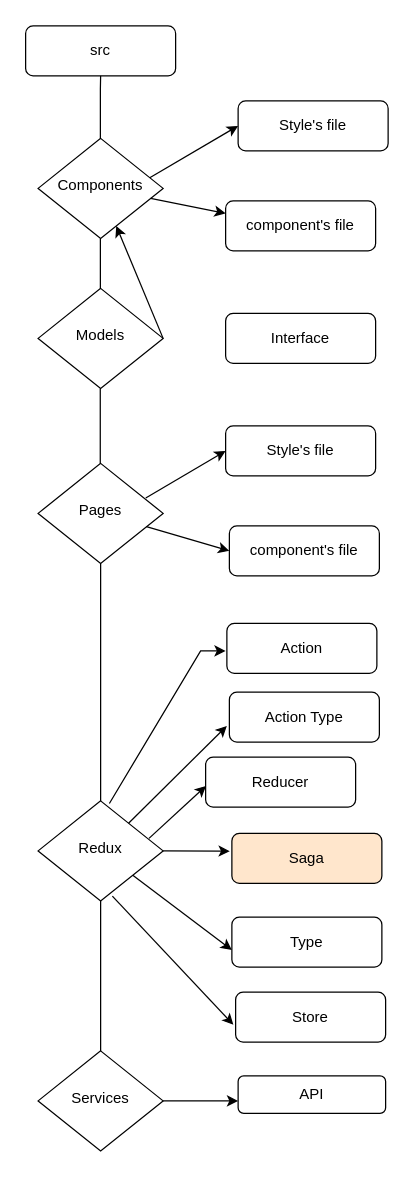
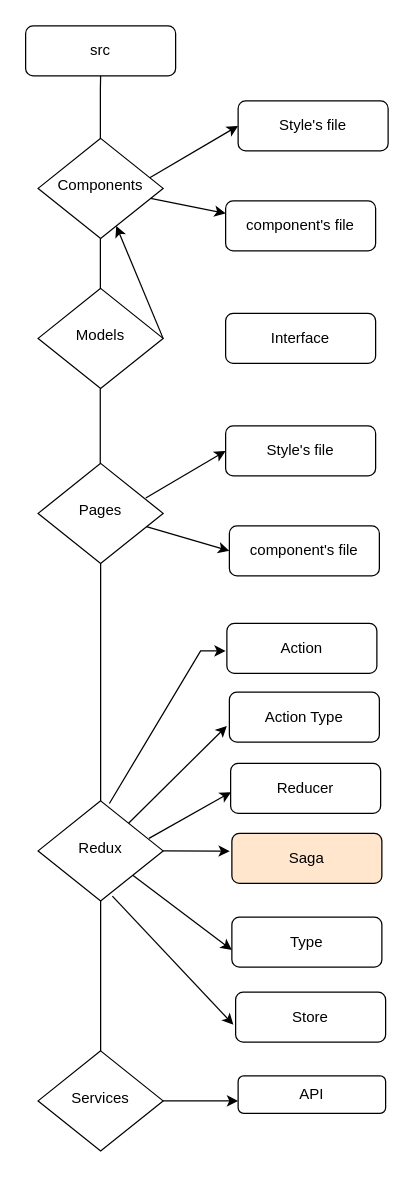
  <mxCell id="0" />
  <mxCell id="1" parent="0" />
  <mxCell id="2" value="src" style="rounded=1;whiteSpace=wrap;html=1;fontSize=12;glass=0;strokeWidth=1;shadow=0;" parent="1" vertex="1"><mxGeometry x="20" y="20" width="120" height="40" as="geometry" /></mxCell>
  <mxCell id="3" value="Components" style="rhombus;whiteSpace=wrap;html=1;shadow=0;fontFamily=Helvetica;fontSize=12;align=center;strokeWidth=1;spacing=6;spacingTop=-4;" parent="1" vertex="1"><mxGeometry x="30" y="110" width="100" height="80" as="geometry" /></mxCell>
  <mxCell id="4" value="component's file" style="rounded=1;whiteSpace=wrap;html=1;fontSize=12;glass=0;strokeWidth=1;shadow=0;" parent="1" vertex="1"><mxGeometry x="180" y="160" width="120" height="40" as="geometry" /></mxCell>
  <mxCell id="5" value="Models" style="rhombus;whiteSpace=wrap;html=1;shadow=0;fontFamily=Helvetica;fontSize=12;align=center;strokeWidth=1;spacing=6;spacingTop=-4;" parent="1" vertex="1"><mxGeometry x="30" y="230" width="100" height="80" as="geometry" /></mxCell>
  <mxCell id="6" value="Interface" style="rounded=1;whiteSpace=wrap;html=1;fontSize=12;glass=0;strokeWidth=1;shadow=0;" parent="1" vertex="1"><mxGeometry x="180" y="250" width="120" height="40" as="geometry" /></mxCell>
  <mxCell id="7" value="Pages" style="rhombus;whiteSpace=wrap;html=1;shadow=0;fontFamily=Helvetica;fontSize=12;align=center;strokeWidth=1;spacing=6;spacingTop=-4;" vertex="1" parent="1"><mxGeometry x="30" y="370" width="100" height="80" as="geometry" /></mxCell>
  <mxCell id="8" value="Redux" style="rhombus;whiteSpace=wrap;html=1;shadow=0;fontFamily=Helvetica;fontSize=12;align=center;strokeWidth=1;spacing=6;spacingTop=-4;" vertex="1" parent="1"><mxGeometry x="30" y="640" width="100" height="80" as="geometry" /></mxCell>
  <mxCell id="9" value="" style="endArrow=none;html=1;rounded=0;entryX=0.5;entryY=1;entryDx=0;entryDy=0;exitX=0.5;exitY=0;exitDx=0;exitDy=0;" edge="1" parent="1" source="8" target="7"><mxGeometry width="50" height="50" relative="1" as="geometry"><mxPoint x="240" y="500" as="sourcePoint" /><mxPoint x="290" y="450" as="targetPoint" /><Array as="points"><mxPoint x="80" y="470" /></Array></mxGeometry></mxCell>
  <mxCell id="10" value="" style="endArrow=none;html=1;rounded=0;entryX=0.5;entryY=1;entryDx=0;entryDy=0;exitX=0.5;exitY=0;exitDx=0;exitDy=0;" edge="1" parent="1"><mxGeometry width="50" height="50" relative="1" as="geometry"><mxPoint x="79.71" y="370" as="sourcePoint" /><mxPoint x="79.71" y="310" as="targetPoint" /><Array as="points"><mxPoint x="79.71" y="330" /></Array></mxGeometry></mxCell>
  <mxCell id="11" value="" style="endArrow=none;html=1;rounded=0;entryX=0.498;entryY=1.023;entryDx=0;entryDy=0;exitX=0.5;exitY=0;exitDx=0;exitDy=0;entryPerimeter=0;" edge="1" parent="1" target="3"><mxGeometry width="50" height="50" relative="1" as="geometry"><mxPoint x="79.8" y="230" as="sourcePoint" /><mxPoint x="79.8" y="170" as="targetPoint" /><Array as="points"><mxPoint x="79.8" y="190" /></Array></mxGeometry></mxCell>
  <mxCell id="12" value="" style="endArrow=none;html=1;rounded=0;exitX=0.5;exitY=0;exitDx=0;exitDy=0;" edge="1" parent="1"><mxGeometry width="50" height="50" relative="1" as="geometry"><mxPoint x="79.8" y="110" as="sourcePoint" /><mxPoint x="80" y="60" as="targetPoint" /><Array as="points"><mxPoint x="79.8" y="70" /></Array></mxGeometry></mxCell>
  <mxCell id="13" value="Style's file" style="rounded=1;whiteSpace=wrap;html=1;fontSize=12;glass=0;strokeWidth=1;shadow=0;" vertex="1" parent="1"><mxGeometry x="190" y="80" width="120" height="40" as="geometry" /></mxCell>
  <mxCell id="14" value="" style="endArrow=classic;html=1;rounded=0;exitX=0.893;exitY=0.394;exitDx=0;exitDy=0;exitPerimeter=0;" edge="1" parent="1" source="3"><mxGeometry width="50" height="50" relative="1" as="geometry"><mxPoint x="140" y="150" as="sourcePoint" /><mxPoint x="190" y="100" as="targetPoint" /></mxGeometry></mxCell>
  <mxCell id="15" value="" style="endArrow=classic;html=1;rounded=0;entryX=0;entryY=0.25;entryDx=0;entryDy=0;" edge="1" parent="1" source="3" target="4"><mxGeometry width="50" height="50" relative="1" as="geometry"><mxPoint x="140" y="200" as="sourcePoint" /><mxPoint x="190" y="150" as="targetPoint" /></mxGeometry></mxCell>
  <mxCell id="16" value="Style's file" style="rounded=1;whiteSpace=wrap;html=1;fontSize=12;glass=0;strokeWidth=1;shadow=0;" vertex="1" parent="1"><mxGeometry x="180" y="340" width="120" height="40" as="geometry" /></mxCell>
  <mxCell id="17" value="component's file" style="rounded=1;whiteSpace=wrap;html=1;fontSize=12;glass=0;strokeWidth=1;shadow=0;" vertex="1" parent="1"><mxGeometry x="183" y="420" width="120" height="40" as="geometry" /></mxCell>
  <mxCell id="18" value="" style="endArrow=classic;html=1;rounded=0;exitX=0.861;exitY=0.347;exitDx=0;exitDy=0;exitPerimeter=0;" edge="1" parent="1" source="7"><mxGeometry width="50" height="50" relative="1" as="geometry"><mxPoint x="109.3" y="401.52" as="sourcePoint" /><mxPoint x="180" y="360" as="targetPoint" /></mxGeometry></mxCell>
  <mxCell id="19" value="" style="endArrow=classic;html=1;rounded=0;entryX=0;entryY=0.5;entryDx=0;entryDy=0;" edge="1" parent="1" source="7" target="17"><mxGeometry width="50" height="50" relative="1" as="geometry"><mxPoint x="119.3" y="430.76" as="sourcePoint" /><mxPoint x="190" y="389.24" as="targetPoint" /></mxGeometry></mxCell>
  <mxCell id="20" value="Action" style="rounded=1;whiteSpace=wrap;html=1;fontSize=12;glass=0;strokeWidth=1;shadow=0;" vertex="1" parent="1"><mxGeometry x="181" y="498" width="120" height="40" as="geometry" /></mxCell>
  <mxCell id="21" value="Action Type" style="rounded=1;whiteSpace=wrap;html=1;fontSize=12;glass=0;strokeWidth=1;shadow=0;" vertex="1" parent="1"><mxGeometry x="183" y="553" width="120" height="40" as="geometry" /></mxCell>
- <mxCell id="22" value="Reducer&lt;br&gt;" style="rounded=1;whiteSpace=wrap;html=1;fontSize=12;glass=0;strokeWidth=1;shadow=0;" vertex="1" parent="1"><mxGeometry x="164" y="605" width="120" height="40" as="geometry" /></mxCell>
+ <mxCell id="22" value="Reducer&lt;br&gt;" style="rounded=1;whiteSpace=wrap;html=1;fontSize=12;glass=0;strokeWidth=1;shadow=0;" vertex="1" parent="1"><mxGeometry x="184" y="610" width="120" height="40" as="geometry" /></mxCell>
  <mxCell id="23" value="Saga" style="rounded=1;whiteSpace=wrap;html=1;fontSize=12;glass=0;strokeWidth=1;shadow=0;fillColor=#ffe6cc;" vertex="1" parent="1"><mxGeometry x="185" y="666" width="120" height="40" as="geometry" /></mxCell>
  <mxCell id="24" value="Type" style="rounded=1;whiteSpace=wrap;html=1;fontSize=12;glass=0;strokeWidth=1;shadow=0;" vertex="1" parent="1"><mxGeometry x="185" y="733" width="120" height="40" as="geometry" /></mxCell>
  <mxCell id="25" value="Store" style="rounded=1;whiteSpace=wrap;html=1;fontSize=12;glass=0;strokeWidth=1;shadow=0;" vertex="1" parent="1"><mxGeometry x="188" y="793" width="120" height="40" as="geometry" /></mxCell>
  <mxCell id="26" value="" style="endArrow=classic;html=1;rounded=0;entryX=0;entryY=0.5;entryDx=0;entryDy=0;" edge="1" parent="1" source="8"><mxGeometry width="50" height="50" relative="1" as="geometry"><mxPoint x="118.655" y="739.996" as="sourcePoint" /><mxPoint x="185" y="759.32" as="targetPoint" /></mxGeometry></mxCell>
  <mxCell id="27" value="" style="endArrow=classic;html=1;rounded=0;entryX=-0.014;entryY=0.355;entryDx=0;entryDy=0;exitX=1;exitY=0.5;exitDx=0;exitDy=0;entryPerimeter=0;" edge="1" parent="1" source="8" target="23"><mxGeometry width="50" height="50" relative="1" as="geometry"><mxPoint x="123.655" y="676.336" as="sourcePoint" /><mxPoint x="190" y="695.66" as="targetPoint" /></mxGeometry></mxCell>
  <mxCell id="28" value="" style="endArrow=classic;html=1;rounded=0;entryX=0.003;entryY=0.575;entryDx=0;entryDy=0;exitX=0.887;exitY=0.375;exitDx=0;exitDy=0;exitPerimeter=0;entryPerimeter=0;" edge="1" parent="1" source="8" target="22"><mxGeometry width="50" height="50" relative="1" as="geometry"><mxPoint x="118.655" y="639.996" as="sourcePoint" /><mxPoint x="185" y="659.32" as="targetPoint" /></mxGeometry></mxCell>
  <mxCell id="29" value="" style="endArrow=classic;html=1;rounded=0;" edge="1" parent="1" source="8"><mxGeometry width="50" height="50" relative="1" as="geometry"><mxPoint x="114.655" y="539.996" as="sourcePoint" /><mxPoint x="181" y="580" as="targetPoint" /></mxGeometry></mxCell>
  <mxCell id="30" value="" style="endArrow=classic;html=1;rounded=0;exitX=0.57;exitY=0.026;exitDx=0;exitDy=0;exitPerimeter=0;" edge="1" parent="1" source="8"><mxGeometry width="50" height="50" relative="1" as="geometry"><mxPoint x="118.655" y="504.996" as="sourcePoint" /><mxPoint x="180" y="520" as="targetPoint" /><Array as="points"><mxPoint x="160" y="520" /></Array></mxGeometry></mxCell>
  <mxCell id="31" value="" style="endArrow=classic;html=1;rounded=0;entryX=-0.015;entryY=0.653;entryDx=0;entryDy=0;entryPerimeter=0;exitX=0.594;exitY=0.953;exitDx=0;exitDy=0;exitPerimeter=0;" edge="1" parent="1" source="8" target="25"><mxGeometry width="50" height="50" relative="1" as="geometry"><mxPoint x="90.005" y="792.996" as="sourcePoint" /><mxPoint x="156.35" y="812.32" as="targetPoint" /></mxGeometry></mxCell>
  <mxCell id="32" value="Services" style="rhombus;whiteSpace=wrap;html=1;shadow=0;fontFamily=Helvetica;fontSize=12;align=center;strokeWidth=1;spacing=6;spacingTop=-4;" vertex="1" parent="1"><mxGeometry x="30" y="840" width="100" height="80" as="geometry" /></mxCell>
  <mxCell id="33" value="" style="endArrow=none;html=1;rounded=0;exitX=0.5;exitY=0;exitDx=0;exitDy=0;" edge="1" parent="1" source="32"><mxGeometry width="50" height="50" relative="1" as="geometry"><mxPoint x="79.8" y="832" as="sourcePoint" /><mxPoint x="80" y="720" as="targetPoint" /><Array as="points" /></mxGeometry></mxCell>
  <mxCell id="34" value="API" style="rounded=1;whiteSpace=wrap;html=1;fontSize=12;glass=0;strokeWidth=1;shadow=0;" vertex="1" parent="1"><mxGeometry x="190" y="860" width="118" height="30" as="geometry" /></mxCell>
  <mxCell id="35" value="" style="endArrow=classic;html=1;rounded=0;entryX=0;entryY=0.667;entryDx=0;entryDy=0;entryPerimeter=0;exitX=1;exitY=0.5;exitDx=0;exitDy=0;" edge="1" parent="1" source="32" target="34"><mxGeometry width="50" height="50" relative="1" as="geometry"><mxPoint x="93.2" y="800" as="sourcePoint" /><mxPoint x="190" y="902.88" as="targetPoint" /></mxGeometry></mxCell>
  <mxCell id="36" value="" style="endArrow=classic;html=1;rounded=0;exitX=1;exitY=0.5;exitDx=0;exitDy=0;" edge="1" parent="1" source="5" target="3"><mxGeometry width="50" height="50" relative="1" as="geometry"><mxPoint x="121.1" y="287.76" as="sourcePoint" /><mxPoint x="185" y="250" as="targetPoint" /></mxGeometry></mxCell>
